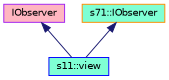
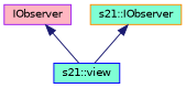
  digraph {
    node [fillcolor=aquamarine fontname=Helvetica fontsize=10 shape=record style=filled]
    edge [color=midnightblue dir=back fontname=Helvetica fontsize=10 labelfontname=Helvetica labelfontsize=10 style=solid]
-   n1 [color=blue fontcolor=black height=0.2 label="s11::view" width=0.4]
+   n1 [color=blue fontcolor=black height=0.2 label="s21::view" width=0.4]
    n2 [color=purple fillcolor=lightpink height=0.2 label=IObserver width=0.4]
-   n3 [color=darkorange height=0.2 label="s71::IObserver" width=0.4]
+   n3 [color=darkorange height=0.2 label="s21::IObserver" width=0.4]
    n2 -> n1
    n3 -> n1
  }
